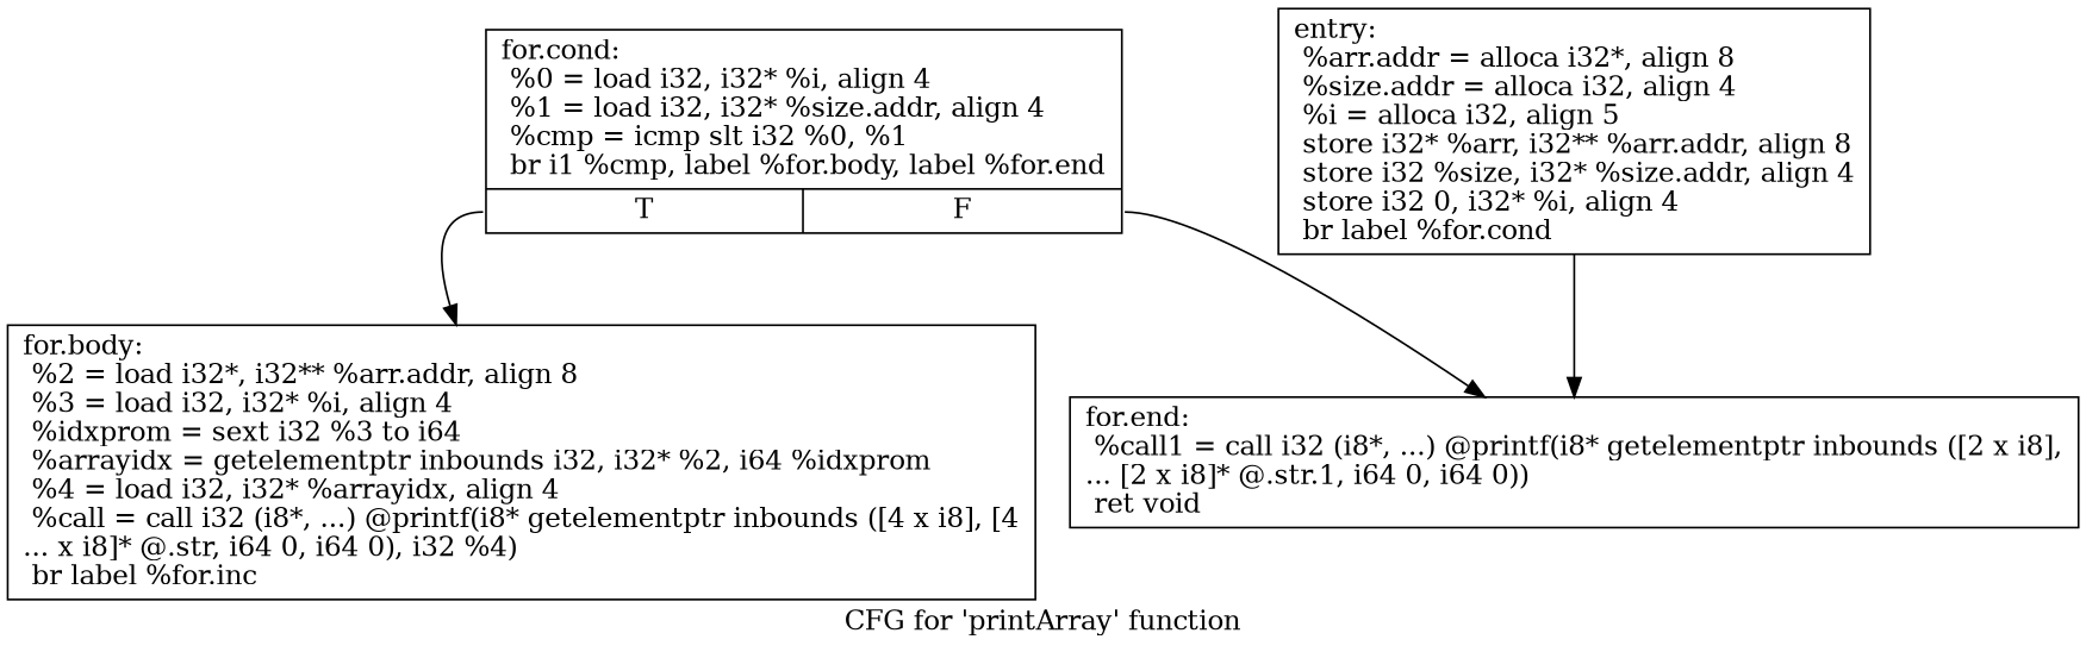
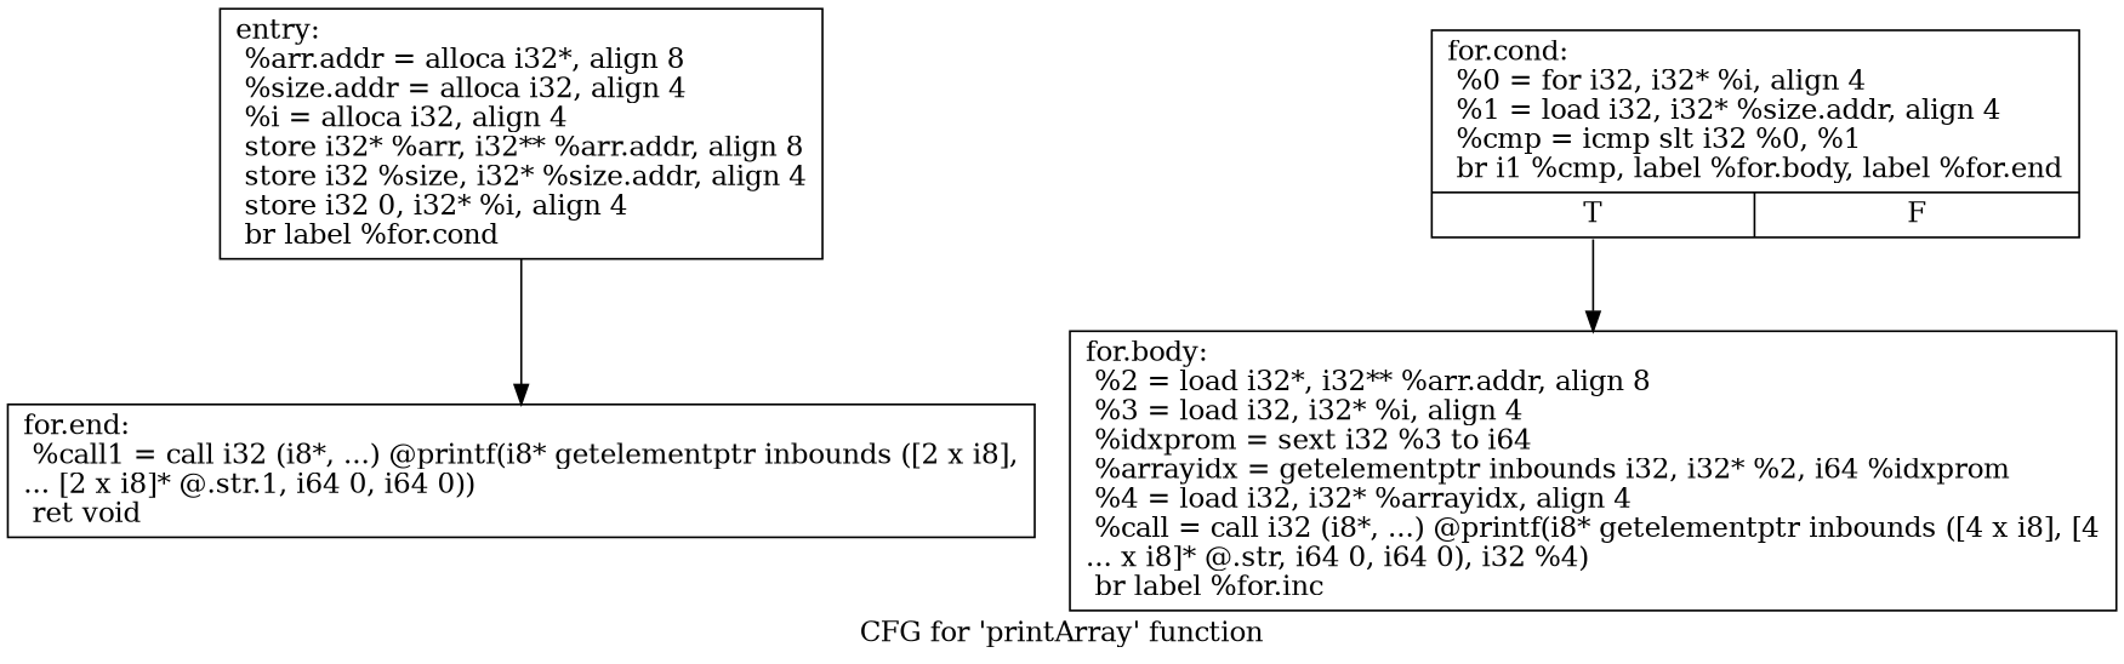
  digraph {
    label="CFG for 'printArray' function"
    node [shape=record]
-   n1 [label="{entry:\l  %arr.addr = alloca i32*, align 8\l  %size.addr = alloca i32, align 4\l  %i = alloca i32, align 5\l  store i32* %arr, i32** %arr.addr, align 8\l  store i32 %size, i32* %size.addr, align 4\l  store i32 0, i32* %i, align 4\l  br label %for.cond\l}"]
+   n1 [label="{entry:\l  %arr.addr = alloca i32*, align 8\l  %size.addr = alloca i32, align 4\l  %i = alloca i32, align 4\l  store i32* %arr, i32** %arr.addr, align 8\l  store i32 %size, i32* %size.addr, align 4\l  store i32 0, i32* %i, align 4\l  br label %for.cond\l}"]
    n2 [label="{for.end:                                          \l  %call1 = call i32 (i8*, ...) @printf(i8* getelementptr inbounds ([2 x i8],\l... [2 x i8]* @.str.1, i64 0, i64 0))\l  ret void\l}"]
-   n3 [label="{for.cond:                                         \l  %0 = load i32, i32* %i, align 4\l  %1 = load i32, i32* %size.addr, align 4\l  %cmp = icmp slt i32 %0, %1\l  br i1 %cmp, label %for.body, label %for.end\l|{<s0>T|<s1>F}}"]
+   n3 [label="{for.cond:                                         \l  %0 = for i32, i32* %i, align 4\l  %1 = load i32, i32* %size.addr, align 4\l  %cmp = icmp slt i32 %0, %1\l  br i1 %cmp, label %for.body, label %for.end\l|{<s0>T|<s1>F}}"]
    n4 [label="{for.body:                                         \l  %2 = load i32*, i32** %arr.addr, align 8\l  %3 = load i32, i32* %i, align 4\l  %idxprom = sext i32 %3 to i64\l  %arrayidx = getelementptr inbounds i32, i32* %2, i64 %idxprom\l  %4 = load i32, i32* %arrayidx, align 4\l  %call = call i32 (i8*, ...) @printf(i8* getelementptr inbounds ([4 x i8], [4\l... x i8]* @.str, i64 0, i64 0), i32 %4)\l  br label %for.inc\l}"]
    n1 -> n2
-   n3 -> n2 [tailport=s1]
    n3 -> n4 [tailport=s0]
  }
